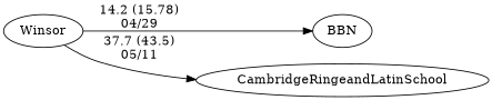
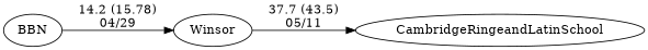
  digraph {
    rankdir=LR
    edge [random=random]
    Winsor
    BBN
    CambridgeRingeandLatinSchool
-   Winsor -> BBN [label="14.2 (15.78)\n04/29" weight=86]
+   BBN -> Winsor [label="14.2 (15.78)\n04/29" weight=86]
    Winsor -> CambridgeRingeandLatinSchool [label="37.7 (43.5)\n05/11" weight=63]
  }
